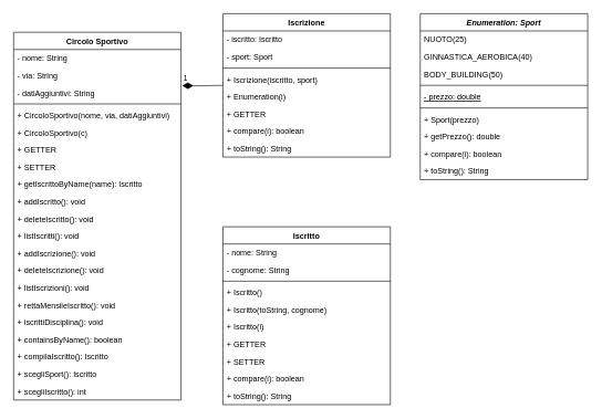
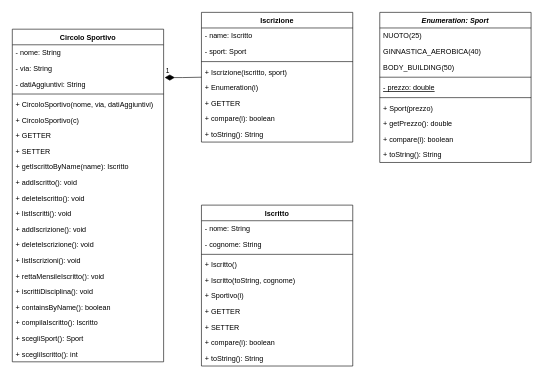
  <mxCell id="0" />
  <mxCell id="1" parent="0" />
  <mxCell id="2" value="Circolo Sportivo" style="swimlane;fontStyle=1;align=center;verticalAlign=top;childLayout=stackLayout;horizontal=1;startSize=26;horizontalStack=0;resizeParent=1;resizeParentMax=0;resizeLast=0;collapsible=1;marginBottom=0;" parent="1" vertex="1"><mxGeometry x="20" y="48" width="252" height="554" as="geometry"><mxRectangle x="396" y="37" width="135" height="27" as="alternateBounds" /></mxGeometry></mxCell>
  <mxCell id="3" value="- nome: String" style="text;strokeColor=none;fillColor=none;align=left;verticalAlign=top;spacingLeft=4;spacingRight=4;overflow=hidden;rotatable=0;points=[[0,0.5],[1,0.5]];portConstraint=eastwest;" parent="2" vertex="1"><mxGeometry y="26" width="252" height="26" as="geometry" /></mxCell>
  <mxCell id="4" value="- via: String" style="text;strokeColor=none;fillColor=none;align=left;verticalAlign=top;spacingLeft=4;spacingRight=4;overflow=hidden;rotatable=0;points=[[0,0.5],[1,0.5]];portConstraint=eastwest;" parent="2" vertex="1"><mxGeometry y="52" width="252" height="26" as="geometry" /></mxCell>
  <mxCell id="5" value="- datiAggiuntivi: String" style="text;strokeColor=none;fillColor=none;align=left;verticalAlign=top;spacingLeft=4;spacingRight=4;overflow=hidden;rotatable=0;points=[[0,0.5],[1,0.5]];portConstraint=eastwest;" parent="2" vertex="1"><mxGeometry y="78" width="252" height="26" as="geometry" /></mxCell>
  <mxCell id="6" value="" style="line;strokeWidth=1;fillColor=none;align=left;verticalAlign=middle;spacingTop=-1;spacingLeft=3;spacingRight=3;rotatable=0;labelPosition=right;points=[];portConstraint=eastwest;strokeColor=inherit;" parent="2" vertex="1"><mxGeometry y="104" width="252" height="8" as="geometry" /></mxCell>
  <mxCell id="7" value="+ CircoloSportivo(nome, via, datiAggiuntivi)" style="text;strokeColor=none;fillColor=none;align=left;verticalAlign=top;spacingLeft=4;spacingRight=4;overflow=hidden;rotatable=0;points=[[0,0.5],[1,0.5]];portConstraint=eastwest;" parent="2" vertex="1"><mxGeometry y="112" width="252" height="26" as="geometry" /></mxCell>
  <mxCell id="8" value="+ CircoloSportivo(c)" style="text;strokeColor=none;fillColor=none;align=left;verticalAlign=top;spacingLeft=4;spacingRight=4;overflow=hidden;rotatable=0;points=[[0,0.5],[1,0.5]];portConstraint=eastwest;" parent="2" vertex="1"><mxGeometry y="138" width="252" height="26" as="geometry" /></mxCell>
  <mxCell id="9" value="+ GETTER" style="text;strokeColor=none;fillColor=none;align=left;verticalAlign=top;spacingLeft=4;spacingRight=4;overflow=hidden;rotatable=0;points=[[0,0.5],[1,0.5]];portConstraint=eastwest;" parent="2" vertex="1"><mxGeometry y="164" width="252" height="26" as="geometry" /></mxCell>
  <mxCell id="10" value="+ SETTER" style="text;strokeColor=none;fillColor=none;align=left;verticalAlign=top;spacingLeft=4;spacingRight=4;overflow=hidden;rotatable=0;points=[[0,0.5],[1,0.5]];portConstraint=eastwest;" parent="2" vertex="1"><mxGeometry y="190" width="252" height="26" as="geometry" /></mxCell>
  <mxCell id="11" value="+ getIscrittoByName(name): Iscritto" style="text;strokeColor=none;fillColor=none;align=left;verticalAlign=top;spacingLeft=4;spacingRight=4;overflow=hidden;rotatable=0;points=[[0,0.5],[1,0.5]];portConstraint=eastwest;" parent="2" vertex="1"><mxGeometry y="216" width="252" height="26" as="geometry" /></mxCell>
  <mxCell id="12" value="+ addIscritto(): void" style="text;strokeColor=none;fillColor=none;align=left;verticalAlign=top;spacingLeft=4;spacingRight=4;overflow=hidden;rotatable=0;points=[[0,0.5],[1,0.5]];portConstraint=eastwest;" parent="2" vertex="1"><mxGeometry y="242" width="252" height="26" as="geometry" /></mxCell>
  <mxCell id="13" value="+ deleteIscritto(): void" style="text;strokeColor=none;fillColor=none;align=left;verticalAlign=top;spacingLeft=4;spacingRight=4;overflow=hidden;rotatable=0;points=[[0,0.5],[1,0.5]];portConstraint=eastwest;" parent="2" vertex="1"><mxGeometry y="268" width="252" height="26" as="geometry" /></mxCell>
  <mxCell id="14" value="+ listIscritti(): void" style="text;strokeColor=none;fillColor=none;align=left;verticalAlign=top;spacingLeft=4;spacingRight=4;overflow=hidden;rotatable=0;points=[[0,0.5],[1,0.5]];portConstraint=eastwest;" parent="2" vertex="1"><mxGeometry y="294" width="252" height="26" as="geometry" /></mxCell>
  <mxCell id="15" value="+ addIscrizione(): void" style="text;strokeColor=none;fillColor=none;align=left;verticalAlign=top;spacingLeft=4;spacingRight=4;overflow=hidden;rotatable=0;points=[[0,0.5],[1,0.5]];portConstraint=eastwest;" parent="2" vertex="1"><mxGeometry y="320" width="252" height="26" as="geometry" /></mxCell>
  <mxCell id="16" value="+ deleteIscrizione(): void" style="text;strokeColor=none;fillColor=none;align=left;verticalAlign=top;spacingLeft=4;spacingRight=4;overflow=hidden;rotatable=0;points=[[0,0.5],[1,0.5]];portConstraint=eastwest;" parent="2" vertex="1"><mxGeometry y="346" width="252" height="26" as="geometry" /></mxCell>
  <mxCell id="17" value="+ listIscrizioni(): void" style="text;strokeColor=none;fillColor=none;align=left;verticalAlign=top;spacingLeft=4;spacingRight=4;overflow=hidden;rotatable=0;points=[[0,0.5],[1,0.5]];portConstraint=eastwest;" parent="2" vertex="1"><mxGeometry y="372" width="252" height="26" as="geometry" /></mxCell>
  <mxCell id="18" value="+ rettaMensileIscritto(): void" style="text;strokeColor=none;fillColor=none;align=left;verticalAlign=top;spacingLeft=4;spacingRight=4;overflow=hidden;rotatable=0;points=[[0,0.5],[1,0.5]];portConstraint=eastwest;" parent="2" vertex="1"><mxGeometry y="398" width="252" height="26" as="geometry" /></mxCell>
  <mxCell id="19" value="+ iscrittiDisciplina(): void" style="text;strokeColor=none;fillColor=none;align=left;verticalAlign=top;spacingLeft=4;spacingRight=4;overflow=hidden;rotatable=0;points=[[0,0.5],[1,0.5]];portConstraint=eastwest;" parent="2" vertex="1"><mxGeometry y="424" width="252" height="26" as="geometry" /></mxCell>
  <mxCell id="20" value="+ containsByName(): boolean" style="text;strokeColor=none;fillColor=none;align=left;verticalAlign=top;spacingLeft=4;spacingRight=4;overflow=hidden;rotatable=0;points=[[0,0.5],[1,0.5]];portConstraint=eastwest;" parent="2" vertex="1"><mxGeometry y="450" width="252" height="26" as="geometry" /></mxCell>
  <mxCell id="21" value="+ compilaIscritto(): Iscritto" style="text;strokeColor=none;fillColor=none;align=left;verticalAlign=top;spacingLeft=4;spacingRight=4;overflow=hidden;rotatable=0;points=[[0,0.5],[1,0.5]];portConstraint=eastwest;" parent="2" vertex="1"><mxGeometry y="476" width="252" height="26" as="geometry" /></mxCell>
- <mxCell id="22" value="+ scegliSport(): Iscritto" style="text;strokeColor=none;fillColor=none;align=left;verticalAlign=top;spacingLeft=4;spacingRight=4;overflow=hidden;rotatable=0;points=[[0,0.5],[1,0.5]];portConstraint=eastwest;" parent="2" vertex="1"><mxGeometry y="502" width="252" height="26" as="geometry" /></mxCell>
+ <mxCell id="22" value="+ scegliSport(): Sport" style="text;strokeColor=none;fillColor=none;align=left;verticalAlign=top;spacingLeft=4;spacingRight=4;overflow=hidden;rotatable=0;points=[[0,0.5],[1,0.5]];portConstraint=eastwest;" parent="2" vertex="1"><mxGeometry y="502" width="252" height="26" as="geometry" /></mxCell>
  <mxCell id="23" value="+ scegliIscritto(): int" style="text;strokeColor=none;fillColor=none;align=left;verticalAlign=top;spacingLeft=4;spacingRight=4;overflow=hidden;rotatable=0;points=[[0,0.5],[1,0.5]];portConstraint=eastwest;" parent="2" vertex="1"><mxGeometry y="528" width="252" height="26" as="geometry" /></mxCell>
  <mxCell id="24" value="Iscrizione" style="swimlane;fontStyle=1;align=center;verticalAlign=top;childLayout=stackLayout;horizontal=1;startSize=26;horizontalStack=0;resizeParent=1;resizeParentMax=0;resizeLast=0;collapsible=1;marginBottom=0;" parent="1" vertex="1"><mxGeometry x="335" y="20" width="252" height="216" as="geometry"><mxRectangle x="720" y="37" width="90" height="27" as="alternateBounds" /></mxGeometry></mxCell>
- <mxCell id="25" value="- iscritto: Iscritto" style="text;strokeColor=none;fillColor=none;align=left;verticalAlign=top;spacingLeft=4;spacingRight=4;overflow=hidden;rotatable=0;points=[[0,0.5],[1,0.5]];portConstraint=eastwest;" parent="24" vertex="1"><mxGeometry y="26" width="252" height="26" as="geometry" /></mxCell>
+ <mxCell id="25" value="- name: Iscritto" style="text;strokeColor=none;fillColor=none;align=left;verticalAlign=top;spacingLeft=4;spacingRight=4;overflow=hidden;rotatable=0;points=[[0,0.5],[1,0.5]];portConstraint=eastwest;" parent="24" vertex="1"><mxGeometry y="26" width="252" height="26" as="geometry" /></mxCell>
  <mxCell id="26" value="- sport: Sport" style="text;strokeColor=none;fillColor=none;align=left;verticalAlign=top;spacingLeft=4;spacingRight=4;overflow=hidden;rotatable=0;points=[[0,0.5],[1,0.5]];portConstraint=eastwest;" parent="24" vertex="1"><mxGeometry y="52" width="252" height="26" as="geometry" /></mxCell>
  <mxCell id="27" value="" style="line;strokeWidth=1;fillColor=none;align=left;verticalAlign=middle;spacingTop=-1;spacingLeft=3;spacingRight=3;rotatable=0;labelPosition=right;points=[];portConstraint=eastwest;strokeColor=inherit;" parent="24" vertex="1"><mxGeometry y="78" width="252" height="8" as="geometry" /></mxCell>
  <mxCell id="28" value="+ Iscrizione(iscritto, sport)" style="text;strokeColor=none;fillColor=none;align=left;verticalAlign=top;spacingLeft=4;spacingRight=4;overflow=hidden;rotatable=0;points=[[0,0.5],[1,0.5]];portConstraint=eastwest;" parent="24" vertex="1"><mxGeometry y="86" width="252" height="26" as="geometry" /></mxCell>
  <mxCell id="29" value="+ Enumeration(i)" style="text;strokeColor=none;fillColor=none;align=left;verticalAlign=top;spacingLeft=4;spacingRight=4;overflow=hidden;rotatable=0;points=[[0,0.5],[1,0.5]];portConstraint=eastwest;" parent="24" vertex="1"><mxGeometry y="112" width="252" height="26" as="geometry" /></mxCell>
  <mxCell id="30" value="+ GETTER" style="text;strokeColor=none;fillColor=none;align=left;verticalAlign=top;spacingLeft=4;spacingRight=4;overflow=hidden;rotatable=0;points=[[0,0.5],[1,0.5]];portConstraint=eastwest;" parent="24" vertex="1"><mxGeometry y="138" width="252" height="26" as="geometry" /></mxCell>
  <mxCell id="31" value="+ compare(i): boolean" style="text;strokeColor=none;fillColor=none;align=left;verticalAlign=top;spacingLeft=4;spacingRight=4;overflow=hidden;rotatable=0;points=[[0,0.5],[1,0.5]];portConstraint=eastwest;" parent="24" vertex="1"><mxGeometry y="164" width="252" height="26" as="geometry" /></mxCell>
  <mxCell id="32" value="+ toString(): String" style="text;strokeColor=none;fillColor=none;align=left;verticalAlign=top;spacingLeft=4;spacingRight=4;overflow=hidden;rotatable=0;points=[[0,0.5],[1,0.5]];portConstraint=eastwest;" parent="24" vertex="1"><mxGeometry y="190" width="252" height="26" as="geometry" /></mxCell>
  <mxCell id="33" value="Iscritto" style="swimlane;fontStyle=1;align=center;verticalAlign=top;childLayout=stackLayout;horizontal=1;startSize=26;horizontalStack=0;resizeParent=1;resizeParentMax=0;resizeLast=0;collapsible=1;marginBottom=0;" parent="1" vertex="1"><mxGeometry x="335" y="341" width="252" height="268" as="geometry"><mxRectangle x="729" y="330" width="81" height="27" as="alternateBounds" /></mxGeometry></mxCell>
  <mxCell id="34" value="- nome: String" style="text;strokeColor=none;fillColor=none;align=left;verticalAlign=top;spacingLeft=4;spacingRight=4;overflow=hidden;rotatable=0;points=[[0,0.5],[1,0.5]];portConstraint=eastwest;" parent="33" vertex="1"><mxGeometry y="26" width="252" height="26" as="geometry" /></mxCell>
  <mxCell id="35" value="- cognome: String" style="text;strokeColor=none;fillColor=none;align=left;verticalAlign=top;spacingLeft=4;spacingRight=4;overflow=hidden;rotatable=0;points=[[0,0.5],[1,0.5]];portConstraint=eastwest;" parent="33" vertex="1"><mxGeometry y="52" width="252" height="26" as="geometry" /></mxCell>
  <mxCell id="36" value="" style="line;strokeWidth=1;fillColor=none;align=left;verticalAlign=middle;spacingTop=-1;spacingLeft=3;spacingRight=3;rotatable=0;labelPosition=right;points=[];portConstraint=eastwest;strokeColor=inherit;" parent="33" vertex="1"><mxGeometry y="78" width="252" height="8" as="geometry" /></mxCell>
  <mxCell id="37" value="+ Iscritto()" style="text;strokeColor=none;fillColor=none;align=left;verticalAlign=top;spacingLeft=4;spacingRight=4;overflow=hidden;rotatable=0;points=[[0,0.5],[1,0.5]];portConstraint=eastwest;" parent="33" vertex="1"><mxGeometry y="86" width="252" height="26" as="geometry" /></mxCell>
  <mxCell id="38" value="+ Iscritto(toString, cognome)" style="text;strokeColor=none;fillColor=none;align=left;verticalAlign=top;spacingLeft=4;spacingRight=4;overflow=hidden;rotatable=0;points=[[0,0.5],[1,0.5]];portConstraint=eastwest;" parent="33" vertex="1"><mxGeometry y="112" width="252" height="26" as="geometry" /></mxCell>
- <mxCell id="39" value="+ Iscritto(i)" style="text;strokeColor=none;fillColor=none;align=left;verticalAlign=top;spacingLeft=4;spacingRight=4;overflow=hidden;rotatable=0;points=[[0,0.5],[1,0.5]];portConstraint=eastwest;" parent="33" vertex="1"><mxGeometry y="138" width="252" height="26" as="geometry" /></mxCell>
+ <mxCell id="39" value="+ Sportivo(i)" style="text;strokeColor=none;fillColor=none;align=left;verticalAlign=top;spacingLeft=4;spacingRight=4;overflow=hidden;rotatable=0;points=[[0,0.5],[1,0.5]];portConstraint=eastwest;" parent="33" vertex="1"><mxGeometry y="138" width="252" height="26" as="geometry" /></mxCell>
  <mxCell id="40" value="+ GETTER" style="text;strokeColor=none;fillColor=none;align=left;verticalAlign=top;spacingLeft=4;spacingRight=4;overflow=hidden;rotatable=0;points=[[0,0.5],[1,0.5]];portConstraint=eastwest;" parent="33" vertex="1"><mxGeometry y="164" width="252" height="26" as="geometry" /></mxCell>
  <mxCell id="41" value="+ SETTER" style="text;strokeColor=none;fillColor=none;align=left;verticalAlign=top;spacingLeft=4;spacingRight=4;overflow=hidden;rotatable=0;points=[[0,0.5],[1,0.5]];portConstraint=eastwest;" parent="33" vertex="1"><mxGeometry y="190" width="252" height="26" as="geometry" /></mxCell>
  <mxCell id="42" value="+ compare(i): boolean" style="text;strokeColor=none;fillColor=none;align=left;verticalAlign=top;spacingLeft=4;spacingRight=4;overflow=hidden;rotatable=0;points=[[0,0.5],[1,0.5]];portConstraint=eastwest;" parent="33" vertex="1"><mxGeometry y="216" width="252" height="26" as="geometry" /></mxCell>
  <mxCell id="43" value="+ toString(): String" style="text;strokeColor=none;fillColor=none;align=left;verticalAlign=top;spacingLeft=4;spacingRight=4;overflow=hidden;rotatable=0;points=[[0,0.5],[1,0.5]];portConstraint=eastwest;" parent="33" vertex="1"><mxGeometry y="242" width="252" height="26" as="geometry" /></mxCell>
  <mxCell id="44" value="Enumeration: Sport" style="swimlane;fontStyle=3;align=center;verticalAlign=top;childLayout=stackLayout;horizontal=1;startSize=26;horizontalStack=0;resizeParent=1;resizeParentMax=0;resizeLast=0;collapsible=1;marginBottom=0;" parent="1" vertex="1"><mxGeometry x="632" y="20" width="252" height="250" as="geometry"><mxRectangle x="540" y="504" width="153" height="27" as="alternateBounds" /></mxGeometry></mxCell>
  <mxCell id="45" value="NUOTO(25)" style="text;strokeColor=none;fillColor=none;align=left;verticalAlign=top;spacingLeft=4;spacingRight=4;overflow=hidden;rotatable=0;points=[[0,0.5],[1,0.5]];portConstraint=eastwest;fontStyle=0" parent="44" vertex="1"><mxGeometry y="26" width="252" height="26" as="geometry" /></mxCell>
  <mxCell id="46" value="GINNASTICA_AEROBICA(40)" style="text;strokeColor=none;fillColor=none;align=left;verticalAlign=top;spacingLeft=4;spacingRight=4;overflow=hidden;rotatable=0;points=[[0,0.5],[1,0.5]];portConstraint=eastwest;fontStyle=0" parent="44" vertex="1"><mxGeometry y="52" width="252" height="26" as="geometry" /></mxCell>
  <mxCell id="47" value="BODY_BUILDING(50)" style="text;strokeColor=none;fillColor=none;align=left;verticalAlign=top;spacingLeft=4;spacingRight=4;overflow=hidden;rotatable=0;points=[[0,0.5],[1,0.5]];portConstraint=eastwest;fontStyle=0" parent="44" vertex="1"><mxGeometry y="78" width="252" height="26" as="geometry" /></mxCell>
  <mxCell id="48" value="" style="line;strokeWidth=1;fillColor=none;align=left;verticalAlign=middle;spacingTop=-1;spacingLeft=3;spacingRight=3;rotatable=0;labelPosition=right;points=[];portConstraint=eastwest;strokeColor=inherit;" parent="44" vertex="1"><mxGeometry y="104" width="252" height="8" as="geometry" /></mxCell>
  <mxCell id="49" value="- prezzo: double" style="text;strokeColor=none;fillColor=none;align=left;verticalAlign=top;spacingLeft=4;spacingRight=4;overflow=hidden;rotatable=0;points=[[0,0.5],[1,0.5]];portConstraint=eastwest;fontStyle=4" parent="44" vertex="1"><mxGeometry y="112" width="252" height="26" as="geometry" /></mxCell>
  <mxCell id="50" value="" style="line;strokeWidth=1;fillColor=none;align=left;verticalAlign=middle;spacingTop=-1;spacingLeft=3;spacingRight=3;rotatable=0;labelPosition=right;points=[];portConstraint=eastwest;strokeColor=inherit;" parent="44" vertex="1"><mxGeometry y="138" width="252" height="8" as="geometry" /></mxCell>
  <mxCell id="51" value="+ Sport(prezzo)" style="text;strokeColor=none;fillColor=none;align=left;verticalAlign=top;spacingLeft=4;spacingRight=4;overflow=hidden;rotatable=0;points=[[0,0.5],[1,0.5]];portConstraint=eastwest;" parent="44" vertex="1"><mxGeometry y="146" width="252" height="26" as="geometry" /></mxCell>
  <mxCell id="52" value="+ getPrezzo(): double" style="text;strokeColor=none;fillColor=none;align=left;verticalAlign=top;spacingLeft=4;spacingRight=4;overflow=hidden;rotatable=0;points=[[0,0.5],[1,0.5]];portConstraint=eastwest;" parent="44" vertex="1"><mxGeometry y="172" width="252" height="26" as="geometry" /></mxCell>
  <mxCell id="53" value="+ compare(i): boolean" style="text;strokeColor=none;fillColor=none;align=left;verticalAlign=top;spacingLeft=4;spacingRight=4;overflow=hidden;rotatable=0;points=[[0,0.5],[1,0.5]];portConstraint=eastwest;" parent="44" vertex="1"><mxGeometry y="198" width="252" height="26" as="geometry" /></mxCell>
  <mxCell id="54" value="+ toString(): String" style="text;strokeColor=none;fillColor=none;align=left;verticalAlign=top;spacingLeft=4;spacingRight=4;overflow=hidden;rotatable=0;points=[[0,0.5],[1,0.5]];portConstraint=eastwest;" parent="44" vertex="1"><mxGeometry y="224" width="252" height="26" as="geometry" /></mxCell>
  <mxCell id="55" value="1" style="endArrow=none;html=1;endSize=12;startArrow=diamondThin;startSize=14;startFill=1;edgeStyle=orthogonalEdgeStyle;align=left;verticalAlign=bottom;rounded=0;entryX=0;entryY=0.5;entryDx=0;entryDy=0;exitX=1.007;exitY=0.099;exitDx=0;exitDy=0;exitPerimeter=0;" parent="1" source="5" target="24" edge="1"><mxGeometry x="-1" y="3" relative="1" as="geometry"><mxPoint x="272" y="56" as="sourcePoint" /><mxPoint x="315" y="60.37" as="targetPoint" /></mxGeometry></mxCell>
